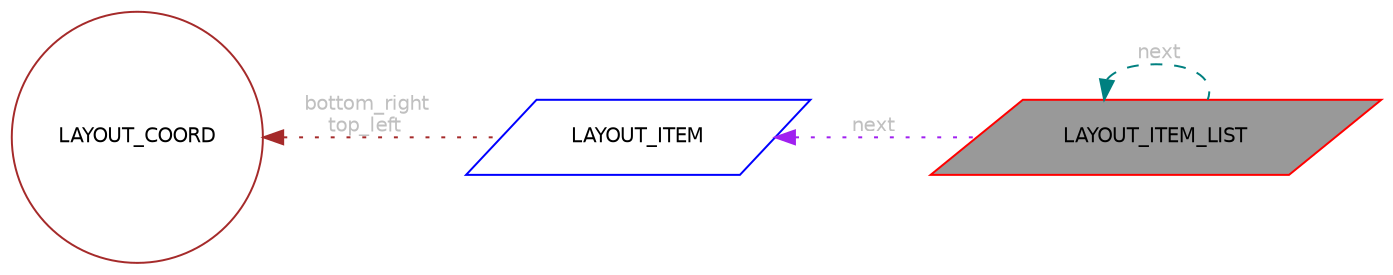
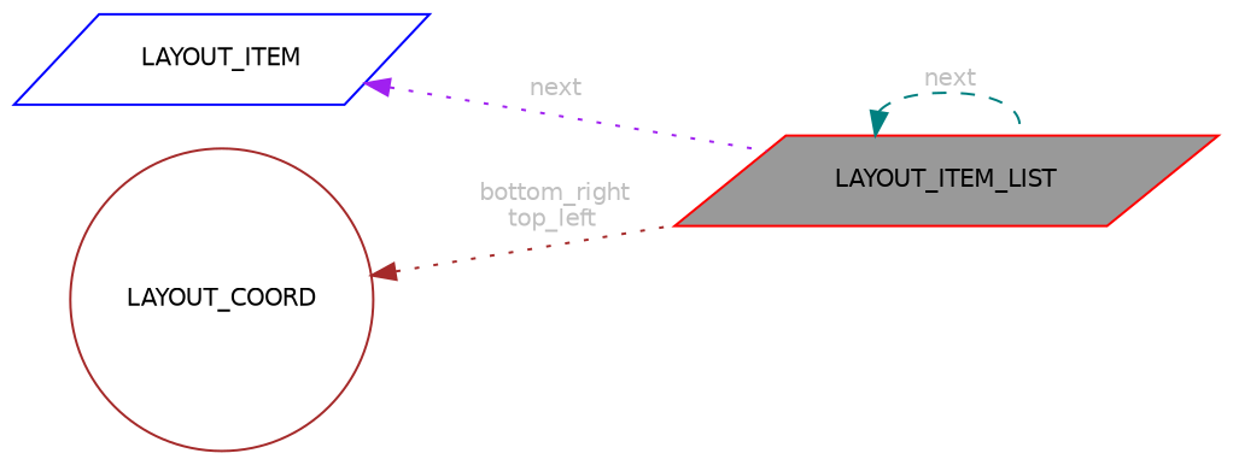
  digraph {
    rankdir=LR
    node [fillcolor=white fontname=Helvetica fontsize=10 shape=parallelogram style=filled]
    edge [dir=back fontcolor=grey fontname=Helvetica fontsize=10 labelfontname=Helvetica labelfontsize=10 style=dotted]
    n1 [color=red fillcolor=grey60 fontcolor=black height=0.2 label=LAYOUT_ITEM_LIST width=0.4]
    n2 [color=blue height=0.2 label=LAYOUT_ITEM width=0.4]
    n3 [color=brown height=0.2 label=LAYOUT_COORD shape=circle width=0.4]
    n1 -> n1 [color=teal label=" next" style=dashed]
    n2 -> n1 [color=purple label=" next"]
-   n3 -> n2 [color=brown label=" bottom_right\ntop_left"]
+   n3 -> n1 [color=brown label=" bottom_right\ntop_left"]
  }
